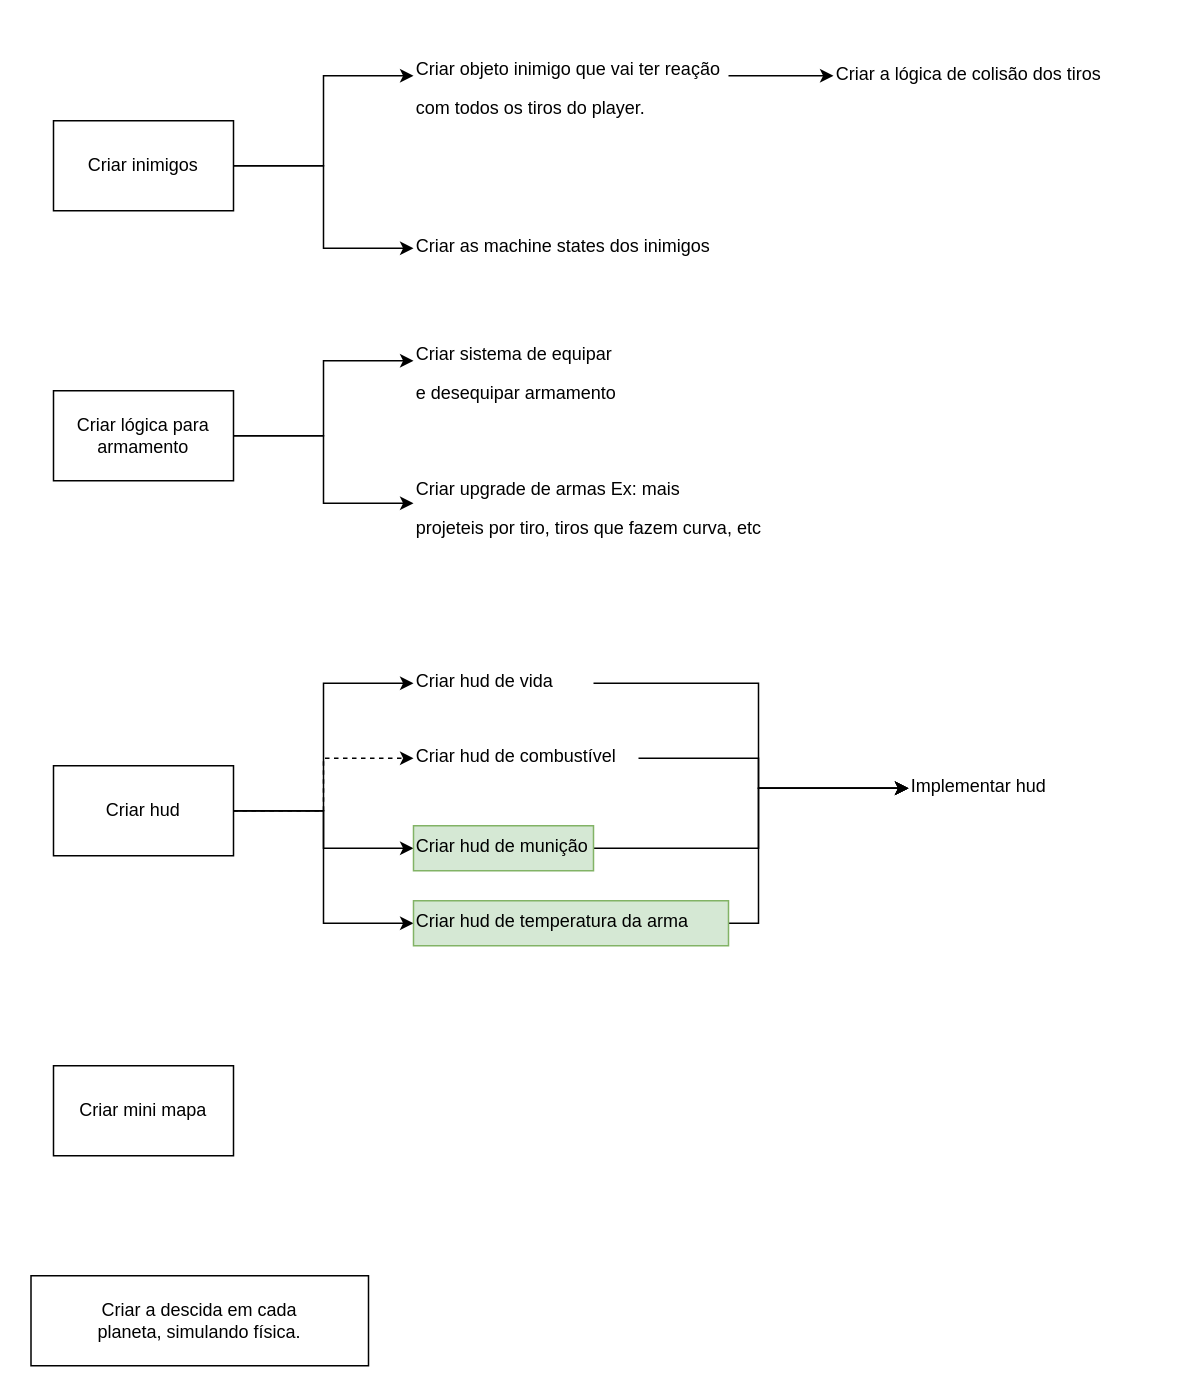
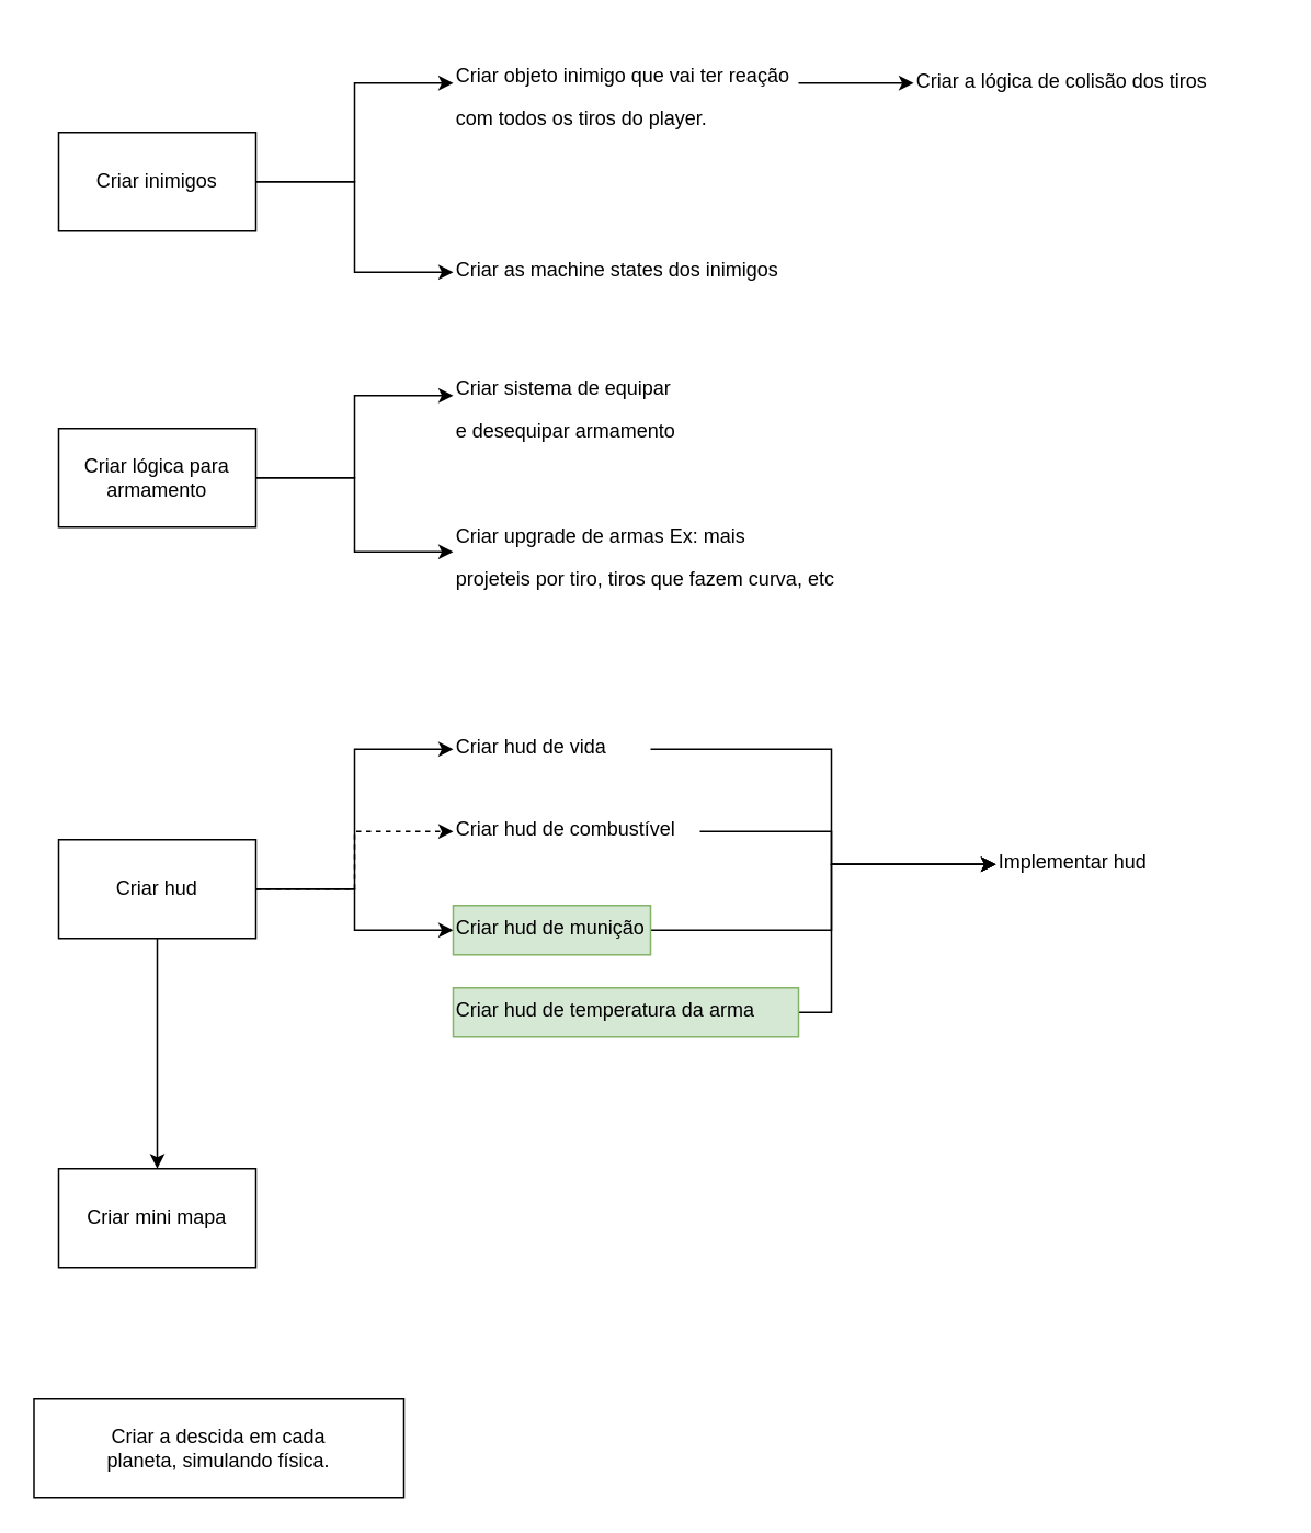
  <mxCell id="0" />
  <mxCell id="1" parent="0" />
  <mxCell id="2" style="edgeStyle=orthogonalEdgeStyle;rounded=0;orthogonalLoop=1;jettySize=auto;html=1;entryX=0;entryY=0.5;entryDx=0;entryDy=0;" parent="1" source="4" target="6" edge="1"><mxGeometry relative="1" as="geometry" /></mxCell>
  <mxCell id="3" style="edgeStyle=orthogonalEdgeStyle;rounded=0;orthogonalLoop=1;jettySize=auto;html=1;entryX=0;entryY=0.5;entryDx=0;entryDy=0;" parent="1" source="4" target="8" edge="1"><mxGeometry relative="1" as="geometry" /></mxCell>
  <mxCell id="4" value="Criar inimigos" style="rounded=0;whiteSpace=wrap;html=1;" parent="1" vertex="1"><mxGeometry x="35" y="80" width="120" height="60" as="geometry" /></mxCell>
  <mxCell id="5" style="edgeStyle=orthogonalEdgeStyle;rounded=0;orthogonalLoop=1;jettySize=auto;html=1;entryX=0;entryY=0.5;entryDx=0;entryDy=0;" parent="1" source="6" target="7" edge="1"><mxGeometry relative="1" as="geometry" /></mxCell>
  <mxCell id="6" value="&lt;p&gt;Criar objeto inimigo que vai ter reação&lt;/p&gt;&lt;p&gt;com todos os tiros do player.&lt;/p&gt;" style="text;whiteSpace=wrap;html=1;" parent="1" vertex="1"><mxGeometry x="275" y="20" width="210" height="60" as="geometry" /></mxCell>
  <mxCell id="7" value="Criar a lógica de colisão dos tiros" style="text;whiteSpace=wrap;html=1;" parent="1" vertex="1"><mxGeometry x="555" y="35" width="210" height="30" as="geometry" /></mxCell>
  <mxCell id="8" value="Criar as machine states dos inimigos" style="text;whiteSpace=wrap;html=1;" parent="1" vertex="1"><mxGeometry x="275" y="150" width="230" height="30" as="geometry" /></mxCell>
  <mxCell id="9" style="edgeStyle=orthogonalEdgeStyle;rounded=0;orthogonalLoop=1;jettySize=auto;html=1;entryX=0;entryY=0.5;entryDx=0;entryDy=0;" parent="1" source="11" target="12" edge="1"><mxGeometry relative="1" as="geometry" /></mxCell>
  <mxCell id="10" style="edgeStyle=orthogonalEdgeStyle;rounded=0;orthogonalLoop=1;jettySize=auto;html=1;entryX=0;entryY=0.5;entryDx=0;entryDy=0;" parent="1" source="11" target="13" edge="1"><mxGeometry relative="1" as="geometry" /></mxCell>
  <mxCell id="11" value="Criar lógica para armamento" style="rounded=0;whiteSpace=wrap;html=1;" parent="1" vertex="1"><mxGeometry x="35" y="260" width="120" height="60" as="geometry" /></mxCell>
  <mxCell id="12" value="&lt;p&gt;Criar sistema de equipar&lt;/p&gt;&lt;p&gt;e desequipar armamento&lt;/p&gt;" style="text;whiteSpace=wrap;html=1;" parent="1" vertex="1"><mxGeometry x="275" y="210" width="150" height="60" as="geometry" /></mxCell>
  <mxCell id="13" value="&lt;p&gt;Criar upgrade de armas Ex: mais&lt;/p&gt;&lt;p&gt;projeteis por tiro, tiros que fazem curva, etc&lt;/p&gt;" style="text;whiteSpace=wrap;html=1;" parent="1" vertex="1"><mxGeometry x="275" y="300" width="260" height="70" as="geometry" /></mxCell>
  <mxCell id="14" style="edgeStyle=orthogonalEdgeStyle;rounded=0;orthogonalLoop=1;jettySize=auto;html=1;entryX=0;entryY=0.5;entryDx=0;entryDy=0;" parent="1" source="18" target="20" edge="1"><mxGeometry relative="1" as="geometry" /></mxCell>
  <mxCell id="15" style="edgeStyle=orthogonalEdgeStyle;rounded=0;orthogonalLoop=1;jettySize=auto;html=1;entryX=0;entryY=0.5;entryDx=0;entryDy=0;dashed=1;" parent="1" source="18" target="22" edge="1"><mxGeometry relative="1" as="geometry" /></mxCell>
  <mxCell id="16" style="edgeStyle=orthogonalEdgeStyle;rounded=0;orthogonalLoop=1;jettySize=auto;html=1;entryX=0;entryY=0.5;entryDx=0;entryDy=0;" parent="1" source="18" target="24" edge="1"><mxGeometry relative="1" as="geometry" /></mxCell>
- <mxCell id="17" style="edgeStyle=orthogonalEdgeStyle;rounded=0;orthogonalLoop=1;jettySize=auto;html=1;entryX=0;entryY=0.5;entryDx=0;entryDy=0;" parent="1" source="18" target="26" edge="1"><mxGeometry relative="1" as="geometry" /></mxCell>
+ <mxCell id="17" style="edgeStyle=orthogonalEdgeStyle;rounded=0;orthogonalLoop=1;jettySize=auto;html=1;" parent="1" source="18" target="28" edge="1"><mxGeometry relative="1" as="geometry" /></mxCell>
  <mxCell id="18" value="Criar hud" style="rounded=0;whiteSpace=wrap;html=1;" parent="1" vertex="1"><mxGeometry x="35" y="510" width="120" height="60" as="geometry" /></mxCell>
  <mxCell id="19" style="edgeStyle=orthogonalEdgeStyle;rounded=0;orthogonalLoop=1;jettySize=auto;html=1;entryX=0;entryY=0.5;entryDx=0;entryDy=0;" parent="1" source="20" target="27" edge="1"><mxGeometry relative="1" as="geometry"><Array as="points"><mxPoint x="505" y="455" /><mxPoint x="505" y="525" /></Array></mxGeometry></mxCell>
  <mxCell id="20" value="Criar hud de vida" style="text;whiteSpace=wrap;html=1;" parent="1" vertex="1"><mxGeometry x="275" y="440" width="120" height="30" as="geometry" /></mxCell>
  <mxCell id="21" style="edgeStyle=orthogonalEdgeStyle;rounded=0;orthogonalLoop=1;jettySize=auto;html=1;entryX=0;entryY=0.5;entryDx=0;entryDy=0;" parent="1" source="22" target="27" edge="1"><mxGeometry relative="1" as="geometry"><mxPoint x="505" y="520" as="targetPoint" /><Array as="points"><mxPoint x="505" y="505" /><mxPoint x="505" y="525" /></Array></mxGeometry></mxCell>
  <mxCell id="22" value="Criar hud de combustível" style="text;whiteSpace=wrap;html=1;" parent="1" vertex="1"><mxGeometry x="275" y="490" width="150" height="30" as="geometry" /></mxCell>
  <mxCell id="23" style="edgeStyle=orthogonalEdgeStyle;rounded=0;orthogonalLoop=1;jettySize=auto;html=1;entryX=0;entryY=0.5;entryDx=0;entryDy=0;" parent="1" source="24" target="27" edge="1"><mxGeometry relative="1" as="geometry"><Array as="points"><mxPoint x="505" y="565" /><mxPoint x="505" y="525" /></Array></mxGeometry></mxCell>
  <mxCell id="24" value="Criar hud de munição" style="text;whiteSpace=wrap;html=1;fillColor=#d5e8d4;strokeColor=#82b366;" parent="1" vertex="1"><mxGeometry x="275" y="550" width="120" height="30" as="geometry" /></mxCell>
  <mxCell id="25" style="edgeStyle=orthogonalEdgeStyle;rounded=0;orthogonalLoop=1;jettySize=auto;html=1;entryX=0;entryY=0.5;entryDx=0;entryDy=0;" parent="1" source="26" target="27" edge="1"><mxGeometry relative="1" as="geometry"><Array as="points"><mxPoint x="505" y="615" /><mxPoint x="505" y="525" /></Array></mxGeometry></mxCell>
  <mxCell id="26" value="Criar hud de temperatura da arma" style="text;whiteSpace=wrap;html=1;fillColor=#d5e8d4;strokeColor=#82b366;" parent="1" vertex="1"><mxGeometry x="275" y="600" width="210" height="30" as="geometry" /></mxCell>
  <mxCell id="27" value="Implementar hud" style="text;whiteSpace=wrap;html=1;" parent="1" vertex="1"><mxGeometry x="605" y="510" width="170" height="30" as="geometry" /></mxCell>
  <mxCell id="28" value="Criar mini mapa" style="rounded=0;whiteSpace=wrap;html=1;" parent="1" vertex="1"><mxGeometry x="35" y="710" width="120" height="60" as="geometry" /></mxCell>
  <mxCell id="29" value="&lt;p&gt;Criar a descida em cada planeta,&amp;nbsp;&lt;span style=&quot;background-color: initial;&quot;&gt;simulando física.&lt;/span&gt;&lt;/p&gt;" style="rounded=0;whiteSpace=wrap;html=1;" parent="1" vertex="1"><mxGeometry x="20" y="850" width="225" height="60" as="geometry" /></mxCell>
